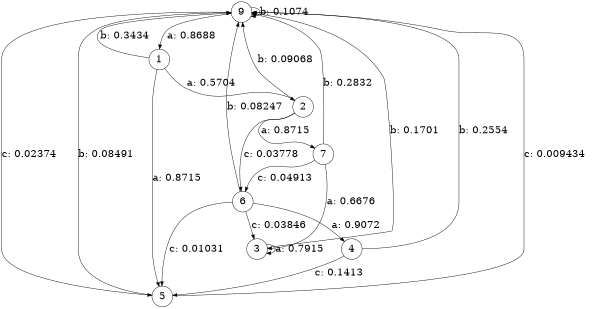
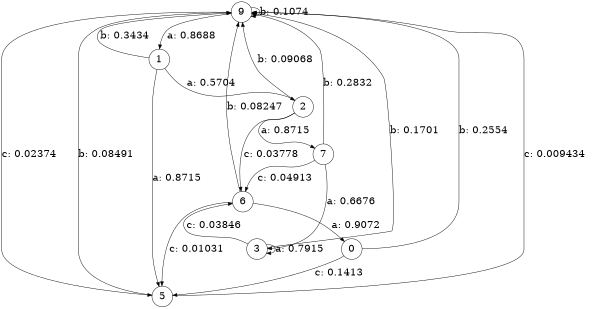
  digraph {
    node [fontsize=24 shape=circle]
    edge [fontsize=24]
    n1 [label=9]
    1
    5
    2
    7
    6
-   4
+   4 [label=0]
    3
    n1 -> n1 [label="b: 0.1074   "]
    n1 -> 1 [label="a: 0.8688   "]
    n1 -> 5 [label="c: 0.02374  "]
    1 -> n1 [label="b: 0.3434   "]
    1 -> 5 [label="a: 0.8715   "]
    1 -> 2 [label="a: 0.5704   "]
    5 -> n1 [label="b: 0.08491  "]
    5 -> n1 [label="c: 0.009434  "]
    2 -> n1 [label="b: 0.09068  "]
    2 -> 7 [label="a: 0.8715   "]
    2 -> 6 [label="c: 0.03778  "]
    7 -> n1 [label="b: 0.2832   "]
    7 -> 6 [label="c: 0.04913  "]
    7 -> 3 [label="a: 0.6676   "]
    6 -> n1 [label="b: 0.08247  "]
    6 -> 5 [label="c: 0.01031  "]
    6 -> 4 [label="a: 0.9072   "]
    4 -> n1 [label="b: 0.2554   "]
    4 -> 5 [label="c: 0.1413   "]
    3 -> n1 [label="b: 0.1701   "]
-   6 -> 3 [label="c: 0.03846  "]
+   3 -> 6 [label="c: 0.03846  "]
    3 -> 3 [label="a: 0.7915   "]
  }
